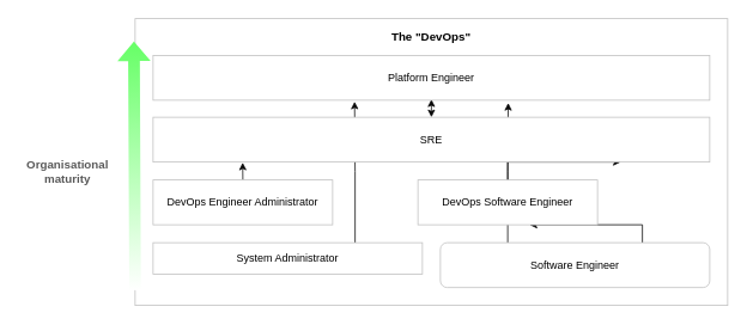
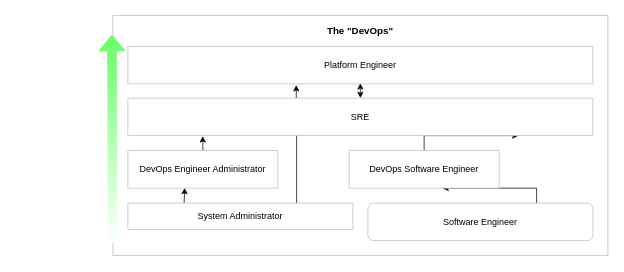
  <mxCell id="0" />
  <mxCell id="1" parent="0" />
  <mxCell id="2" value="" style="rounded=0;whiteSpace=wrap;html=1;fontSize=18;strokeColor=#BFBFBF;" parent="1" vertex="1"><mxGeometry x="150" y="20" width="660" height="320" as="geometry" /></mxCell>
  <mxCell id="3" style="edgeStyle=orthogonalEdgeStyle;rounded=0;orthogonalLoop=1;jettySize=auto;html=1;exitX=0.75;exitY=0;exitDx=0;exitDy=0;entryX=0.362;entryY=1.031;entryDx=0;entryDy=0;entryPerimeter=0;fontSize=13;strokeColor=#080808;" parent="1" source="5" target="15" edge="1"><mxGeometry relative="1" as="geometry"><mxPoint x="395.4" y="250" as="targetPoint" /></mxGeometry></mxCell>
+ <mxCell id="4" style="edgeStyle=orthogonalEdgeStyle;rounded=0;orthogonalLoop=1;jettySize=auto;html=1;exitX=0.25;exitY=0;exitDx=0;exitDy=0;entryX=0.379;entryY=0.993;entryDx=0;entryDy=0;entryPerimeter=0;strokeColor=#080808;strokeWidth=1;fontSize=10;fontColor=#595959;startArrow=none;startFill=0;fillColor=default;gradientColor=#66FF66;gradientDirection=north;" parent="1" source="5" target="7" edge="1"><mxGeometry relative="1" as="geometry" /></mxCell>
  <mxCell id="5" value="System Administrator" style="rounded=0;whiteSpace=wrap;html=1;strokeColor=#BFBFBF;" parent="1" vertex="1"><mxGeometry x="170" y="270" width="300" height="35" as="geometry" /></mxCell>
  <mxCell id="6" style="edgeStyle=orthogonalEdgeStyle;rounded=0;orthogonalLoop=1;jettySize=auto;html=1;exitX=0.5;exitY=0;exitDx=0;exitDy=0;entryX=0.161;entryY=1.012;entryDx=0;entryDy=0;entryPerimeter=0;strokeColor=#080808;strokeWidth=1;fontSize=10;fontColor=#595959;startArrow=none;startFill=0;fillColor=default;gradientColor=#66FF66;gradientDirection=north;" parent="1" source="7" target="18" edge="1"><mxGeometry relative="1" as="geometry" /></mxCell>
  <mxCell id="7" value="DevOps Engineer Administrator" style="rounded=0;whiteSpace=wrap;html=1;strokeColor=#BFBFBF;" parent="1" vertex="1"><mxGeometry x="170" y="200" width="200" height="50" as="geometry" /></mxCell>
  <mxCell id="8" style="edgeStyle=orthogonalEdgeStyle;rounded=0;orthogonalLoop=1;jettySize=auto;html=1;entryX=0.5;entryY=0;entryDx=0;entryDy=0;fontSize=13;startArrow=classic;startFill=1;strokeColor=#080808;" parent="1" edge="1"><mxGeometry relative="1" as="geometry"><mxPoint x="480" y="110" as="sourcePoint" /><mxPoint x="480" y="130" as="targetPoint" /></mxGeometry></mxCell>
  <mxCell id="9" value="&lt;font style=&quot;font-size: 13px;&quot;&gt;&lt;b&gt;The &quot;DevOps&quot;&lt;/b&gt;&lt;/font&gt;" style="text;html=1;strokeColor=none;fillColor=none;align=center;verticalAlign=middle;whiteSpace=wrap;rounded=0;fontSize=18;" parent="1" vertex="1"><mxGeometry x="420" y="24" width="120" height="30" as="geometry" /></mxCell>
- <mxCell id="10" style="edgeStyle=orthogonalEdgeStyle;rounded=0;orthogonalLoop=1;jettySize=auto;html=1;exitX=0.25;exitY=0;exitDx=0;exitDy=0;entryX=0.638;entryY=1.062;entryDx=0;entryDy=0;entryPerimeter=0;fontSize=13;strokeColor=#080808;" parent="1" source="12" target="15" edge="1"><mxGeometry relative="1" as="geometry"><mxPoint x="565.07" y="249.3" as="targetPoint" /></mxGeometry></mxCell>
  <mxCell id="11" style="edgeStyle=orthogonalEdgeStyle;rounded=0;orthogonalLoop=1;jettySize=auto;html=1;exitX=0.75;exitY=0;exitDx=0;exitDy=0;entryX=0.622;entryY=0.981;entryDx=0;entryDy=0;entryPerimeter=0;strokeColor=#080808;strokeWidth=1;fontSize=10;fontColor=#595959;startArrow=none;startFill=0;fillColor=default;gradientColor=#66FF66;gradientDirection=north;" parent="1" source="12" target="17" edge="1"><mxGeometry relative="1" as="geometry" /></mxCell>
  <mxCell id="12" value="Software Engineer" style="whiteSpace=wrap;html=1;strokeColor=#BFBFBF;rounded=1;" parent="1" vertex="1"><mxGeometry x="490" y="270" width="300" height="50" as="geometry" /></mxCell>
- <mxCell id="13" value="&lt;b&gt;Organisational&lt;br&gt;maturity&lt;br&gt;&lt;/b&gt;" style="text;html=1;strokeColor=none;fillColor=none;align=center;verticalAlign=middle;whiteSpace=wrap;rounded=0;fontSize=13;fontColor=#595959;" parent="1" vertex="1"><mxGeometry x="20" y="156" width="110" height="70" as="geometry" /></mxCell>
  <mxCell id="14" value="" style="shape=flexArrow;endArrow=classic;html=1;rounded=0;strokeColor=none;strokeWidth=4;fontSize=13;fontColor=#474747;fillColor=default;gradientColor=#66FF66;gradientDirection=north;entryX=-0.002;entryY=0.073;entryDx=0;entryDy=0;entryPerimeter=0;" parent="1" target="2" edge="1"><mxGeometry width="50" height="50" relative="1" as="geometry"><mxPoint x="150" y="325" as="sourcePoint" /><mxPoint x="150" y="105" as="targetPoint" /></mxGeometry></mxCell>
  <mxCell id="15" value="Platform Engineer" style="rounded=0;whiteSpace=wrap;html=1;strokeColor=#BFBFBF;" parent="1" vertex="1"><mxGeometry x="170" y="61" width="620" height="50" as="geometry" /></mxCell>
  <mxCell id="16" style="edgeStyle=orthogonalEdgeStyle;rounded=0;orthogonalLoop=1;jettySize=auto;html=1;exitX=0.5;exitY=0;exitDx=0;exitDy=0;entryX=0.84;entryY=0.999;entryDx=0;entryDy=0;entryPerimeter=0;strokeColor=#080808;strokeWidth=1;fontSize=10;fontColor=#595959;startArrow=none;startFill=0;fillColor=default;gradientColor=#66FF66;gradientDirection=north;" parent="1" source="17" target="18" edge="1"><mxGeometry relative="1" as="geometry" /></mxCell>
  <mxCell id="17" value="DevOps Software Engineer" style="rounded=0;whiteSpace=wrap;html=1;strokeColor=#BFBFBF;" parent="1" vertex="1"><mxGeometry x="465" y="200" width="200" height="50" as="geometry" /></mxCell>
  <mxCell id="18" value="SRE" style="rounded=0;whiteSpace=wrap;html=1;strokeColor=#BFBFBF;" parent="1" vertex="1"><mxGeometry x="170" y="130" width="620" height="50" as="geometry" /></mxCell>
